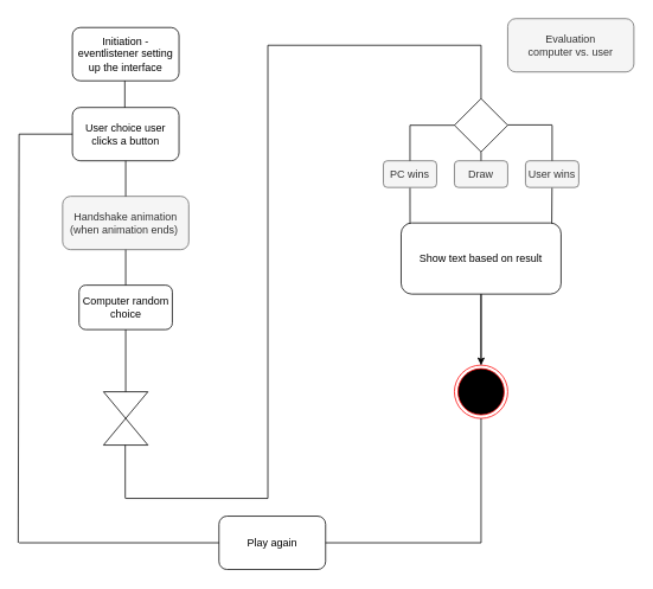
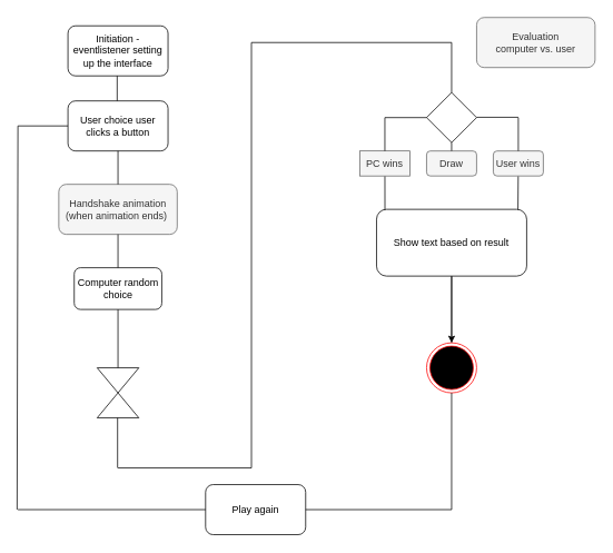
  <mxCell id="0" />
  <mxCell id="1" parent="0" />
  <mxCell id="2" value="Initiation - eventlistener setting up the interface" style="rounded=1;whiteSpace=wrap;html=1;" parent="1" vertex="1"><mxGeometry x="81" y="30" width="120" height="60" as="geometry" /></mxCell>
  <mxCell id="3" value="" style="endArrow=none;html=1;rounded=0;" parent="1" edge="1"><mxGeometry width="50" height="50" relative="1" as="geometry"><mxPoint x="140" y="130" as="sourcePoint" /><mxPoint x="140" y="90" as="targetPoint" /></mxGeometry></mxCell>
  <mxCell id="4" value="Computer random choice" style="rounded=1;whiteSpace=wrap;html=1;" parent="1" vertex="1"><mxGeometry x="88.5" y="320" width="105" height="50" as="geometry" /></mxCell>
  <mxCell id="5" value="User choice user clicks a button" style="rounded=1;whiteSpace=wrap;html=1;" parent="1" vertex="1"><mxGeometry x="81" y="120" width="120" height="60" as="geometry" /></mxCell>
  <mxCell id="6" value="" style="endArrow=none;html=1;rounded=0;" parent="1" source="5" edge="1"><mxGeometry width="50" height="50" relative="1" as="geometry"><mxPoint x="91" y="230" as="sourcePoint" /><mxPoint x="141" y="180" as="targetPoint" /></mxGeometry></mxCell>
  <mxCell id="7" value="" style="triangle;whiteSpace=wrap;html=1;direction=south;" parent="1" vertex="1"><mxGeometry x="116" y="440" width="50" height="30" as="geometry" /></mxCell>
  <mxCell id="8" value="" style="triangle;whiteSpace=wrap;html=1;direction=north;" parent="1" vertex="1"><mxGeometry x="116" y="470" width="50" height="30" as="geometry" /></mxCell>
  <mxCell id="9" value="" style="endArrow=none;html=1;rounded=0;exitX=0;exitY=0.5;exitDx=0;exitDy=0;" parent="1" source="7" edge="1"><mxGeometry width="50" height="50" relative="1" as="geometry"><mxPoint x="88.5" y="360" as="sourcePoint" /><mxPoint x="141" y="370" as="targetPoint" /></mxGeometry></mxCell>
  <mxCell id="10" value="" style="endArrow=none;html=1;rounded=0;" parent="1" edge="1"><mxGeometry width="50" height="50" relative="1" as="geometry"><mxPoint x="140.5" y="560" as="sourcePoint" /><mxPoint x="140.5" y="500" as="targetPoint" /></mxGeometry></mxCell>
  <mxCell id="11" value="" style="endArrow=none;html=1;rounded=0;" parent="1" edge="1"><mxGeometry width="50" height="50" relative="1" as="geometry"><mxPoint x="141" y="560" as="sourcePoint" /><mxPoint x="301" y="560" as="targetPoint" /></mxGeometry></mxCell>
  <mxCell id="12" value="" style="endArrow=none;html=1;rounded=0;" parent="1" edge="1"><mxGeometry width="50" height="50" relative="1" as="geometry"><mxPoint x="301" y="560" as="sourcePoint" /><mxPoint x="301" y="50" as="targetPoint" /></mxGeometry></mxCell>
  <mxCell id="13" value="" style="endArrow=none;html=1;rounded=0;" parent="1" edge="1"><mxGeometry width="50" height="50" relative="1" as="geometry"><mxPoint x="301" y="50" as="sourcePoint" /><mxPoint x="541" y="50" as="targetPoint" /></mxGeometry></mxCell>
  <mxCell id="14" value="" style="rhombus;whiteSpace=wrap;html=1;" parent="1" vertex="1"><mxGeometry x="511" y="110" width="60" height="60" as="geometry" /></mxCell>
  <mxCell id="15" value="" style="endArrow=none;html=1;rounded=0;exitX=0.5;exitY=0;exitDx=0;exitDy=0;" parent="1" source="14" edge="1"><mxGeometry width="50" height="50" relative="1" as="geometry"><mxPoint x="391" y="89.29" as="sourcePoint" /><mxPoint x="541" y="50" as="targetPoint" /></mxGeometry></mxCell>
  <mxCell id="16" value="" style="endArrow=none;html=1;rounded=0;" parent="1" edge="1"><mxGeometry width="50" height="50" relative="1" as="geometry"><mxPoint x="461" y="140" as="sourcePoint" /><mxPoint x="511" y="140" as="targetPoint" /></mxGeometry></mxCell>
  <mxCell id="17" value="" style="endArrow=none;html=1;rounded=0;" parent="1" edge="1"><mxGeometry width="50" height="50" relative="1" as="geometry"><mxPoint x="571" y="139.64" as="sourcePoint" /><mxPoint x="621" y="139.64" as="targetPoint" /></mxGeometry></mxCell>
  <mxCell id="18" value="" style="endArrow=none;html=1;rounded=0;entryX=0.942;entryY=0.013;entryDx=0;entryDy=0;entryPerimeter=0;startArrow=none;" parent="1" source="30" target="21" edge="1"><mxGeometry width="50" height="50" relative="1" as="geometry"><mxPoint x="621" y="140" as="sourcePoint" /><mxPoint x="621" y="210" as="targetPoint" /></mxGeometry></mxCell>
  <mxCell id="19" value="" style="endArrow=none;html=1;rounded=0;startArrow=none;entryX=0.056;entryY=0.019;entryDx=0;entryDy=0;entryPerimeter=0;" parent="1" source="26" target="21" edge="1"><mxGeometry width="50" height="50" relative="1" as="geometry"><mxPoint x="461" y="140" as="sourcePoint" /><mxPoint x="461" y="210" as="targetPoint" /></mxGeometry></mxCell>
  <mxCell id="20" value="" style="edgeStyle=orthogonalEdgeStyle;rounded=0;orthogonalLoop=1;jettySize=auto;html=1;" parent="1" source="21" target="22" edge="1"><mxGeometry relative="1" as="geometry" /></mxCell>
  <mxCell id="21" value="Show text based on result" style="rounded=1;whiteSpace=wrap;html=1;" parent="1" vertex="1"><mxGeometry x="451" y="250" width="180" height="80" as="geometry" /></mxCell>
  <mxCell id="22" value="" style="ellipse;html=1;shape=endState;fillColor=#000000;strokeColor=#ff0000;" parent="1" vertex="1"><mxGeometry x="511" y="410" width="60" height="60" as="geometry" /></mxCell>
  <mxCell id="23" value="" style="endArrow=none;html=1;rounded=0;exitX=0.5;exitY=0;exitDx=0;exitDy=0;" parent="1" source="22" edge="1"><mxGeometry width="50" height="50" relative="1" as="geometry"><mxPoint x="491" y="340" as="sourcePoint" /><mxPoint x="541" y="330" as="targetPoint" /></mxGeometry></mxCell>
  <mxCell id="24" value="Handshake animation (when animation ends)&amp;nbsp;" style="rounded=1;whiteSpace=wrap;html=1;fillColor=#f5f5f5;fontColor=#333333;strokeColor=#666666;" parent="1" vertex="1"><mxGeometry x="70" y="220" width="142" height="60" as="geometry" /></mxCell>
  <mxCell id="25" value="Evaluation&lt;br&gt;computer vs. user" style="rounded=1;whiteSpace=wrap;html=1;fillColor=#f5f5f5;fontColor=#333333;strokeColor=#666666;" parent="1" vertex="1"><mxGeometry x="571" y="20" width="142" height="60" as="geometry" /></mxCell>
- <mxCell id="26" value="PC wins" style="rounded=1;whiteSpace=wrap;html=1;fillColor=#f5f5f5;fontColor=#333333;strokeColor=#666666;" parent="1" vertex="1"><mxGeometry x="431" y="180" width="60" height="30" as="geometry" /></mxCell>
+ <mxCell id="26" value="PC wins" style="whiteSpace=wrap;html=1;fillColor=#f5f5f5;fontColor=#333333;strokeColor=#666666;rounded=0;" parent="1" vertex="1"><mxGeometry x="431" y="180" width="60" height="30" as="geometry" /></mxCell>
  <mxCell id="27" value="" style="endArrow=none;html=1;rounded=0;" parent="1" target="26" edge="1"><mxGeometry width="50" height="50" relative="1" as="geometry"><mxPoint x="461" y="140" as="sourcePoint" /><mxPoint x="461" y="210" as="targetPoint" /></mxGeometry></mxCell>
  <mxCell id="28" value="Draw" style="rounded=1;whiteSpace=wrap;html=1;fillColor=#f5f5f5;fontColor=#333333;strokeColor=#666666;" parent="1" vertex="1"><mxGeometry x="511" y="180" width="60" height="30" as="geometry" /></mxCell>
  <mxCell id="29" value="" style="endArrow=none;html=1;rounded=0;exitX=0.5;exitY=1;exitDx=0;exitDy=0;entryX=0.5;entryY=0;entryDx=0;entryDy=0;" parent="1" source="14" target="28" edge="1"><mxGeometry width="50" height="50" relative="1" as="geometry"><mxPoint x="541" y="170" as="sourcePoint" /><mxPoint x="541" y="250" as="targetPoint" /></mxGeometry></mxCell>
  <mxCell id="30" value="User wins" style="rounded=1;whiteSpace=wrap;html=1;fillColor=#f5f5f5;fontColor=#333333;strokeColor=#666666;" parent="1" vertex="1"><mxGeometry x="591" y="180" width="60" height="30" as="geometry" /></mxCell>
  <mxCell id="31" value="" style="endArrow=none;html=1;rounded=0;entryX=0.5;entryY=0;entryDx=0;entryDy=0;" parent="1" target="30" edge="1"><mxGeometry width="50" height="50" relative="1" as="geometry"><mxPoint x="621" y="140" as="sourcePoint" /><mxPoint x="620.56" y="251.04" as="targetPoint" /></mxGeometry></mxCell>
  <mxCell id="32" value="" style="endArrow=none;html=1;rounded=0;exitX=0.5;exitY=0;exitDx=0;exitDy=0;" edge="1" parent="1" source="24"><mxGeometry width="50" height="50" relative="1" as="geometry"><mxPoint x="91" y="230" as="sourcePoint" /><mxPoint x="141" y="180" as="targetPoint" /></mxGeometry></mxCell>
  <mxCell id="33" value="" style="endArrow=none;html=1;rounded=0;exitX=0.5;exitY=0;exitDx=0;exitDy=0;" edge="1" parent="1" source="4"><mxGeometry width="50" height="50" relative="1" as="geometry"><mxPoint x="91" y="330" as="sourcePoint" /><mxPoint x="141" y="280" as="targetPoint" /></mxGeometry></mxCell>
  <mxCell id="34" value="" style="endArrow=none;html=1;rounded=0;" edge="1" parent="1"><mxGeometry width="50" height="50" relative="1" as="geometry"><mxPoint x="541" y="610" as="sourcePoint" /><mxPoint x="541" y="470" as="targetPoint" /></mxGeometry></mxCell>
  <mxCell id="35" value="" style="endArrow=none;html=1;rounded=0;" edge="1" parent="1"><mxGeometry width="50" height="50" relative="1" as="geometry"><mxPoint x="21" y="610" as="sourcePoint" /><mxPoint x="541" y="610" as="targetPoint" /></mxGeometry></mxCell>
  <mxCell id="36" value="" style="endArrow=none;html=1;rounded=0;" edge="1" parent="1"><mxGeometry width="50" height="50" relative="1" as="geometry"><mxPoint x="20" y="610" as="sourcePoint" /><mxPoint x="21" y="150" as="targetPoint" /></mxGeometry></mxCell>
  <mxCell id="37" value="" style="endArrow=none;html=1;rounded=0;" edge="1" parent="1"><mxGeometry width="50" height="50" relative="1" as="geometry"><mxPoint x="21" y="150" as="sourcePoint" /><mxPoint x="81" y="150" as="targetPoint" /></mxGeometry></mxCell>
  <mxCell id="38" value="Play again" style="rounded=1;whiteSpace=wrap;html=1;" vertex="1" parent="1"><mxGeometry x="246" y="580" width="120" height="60" as="geometry" /></mxCell>
